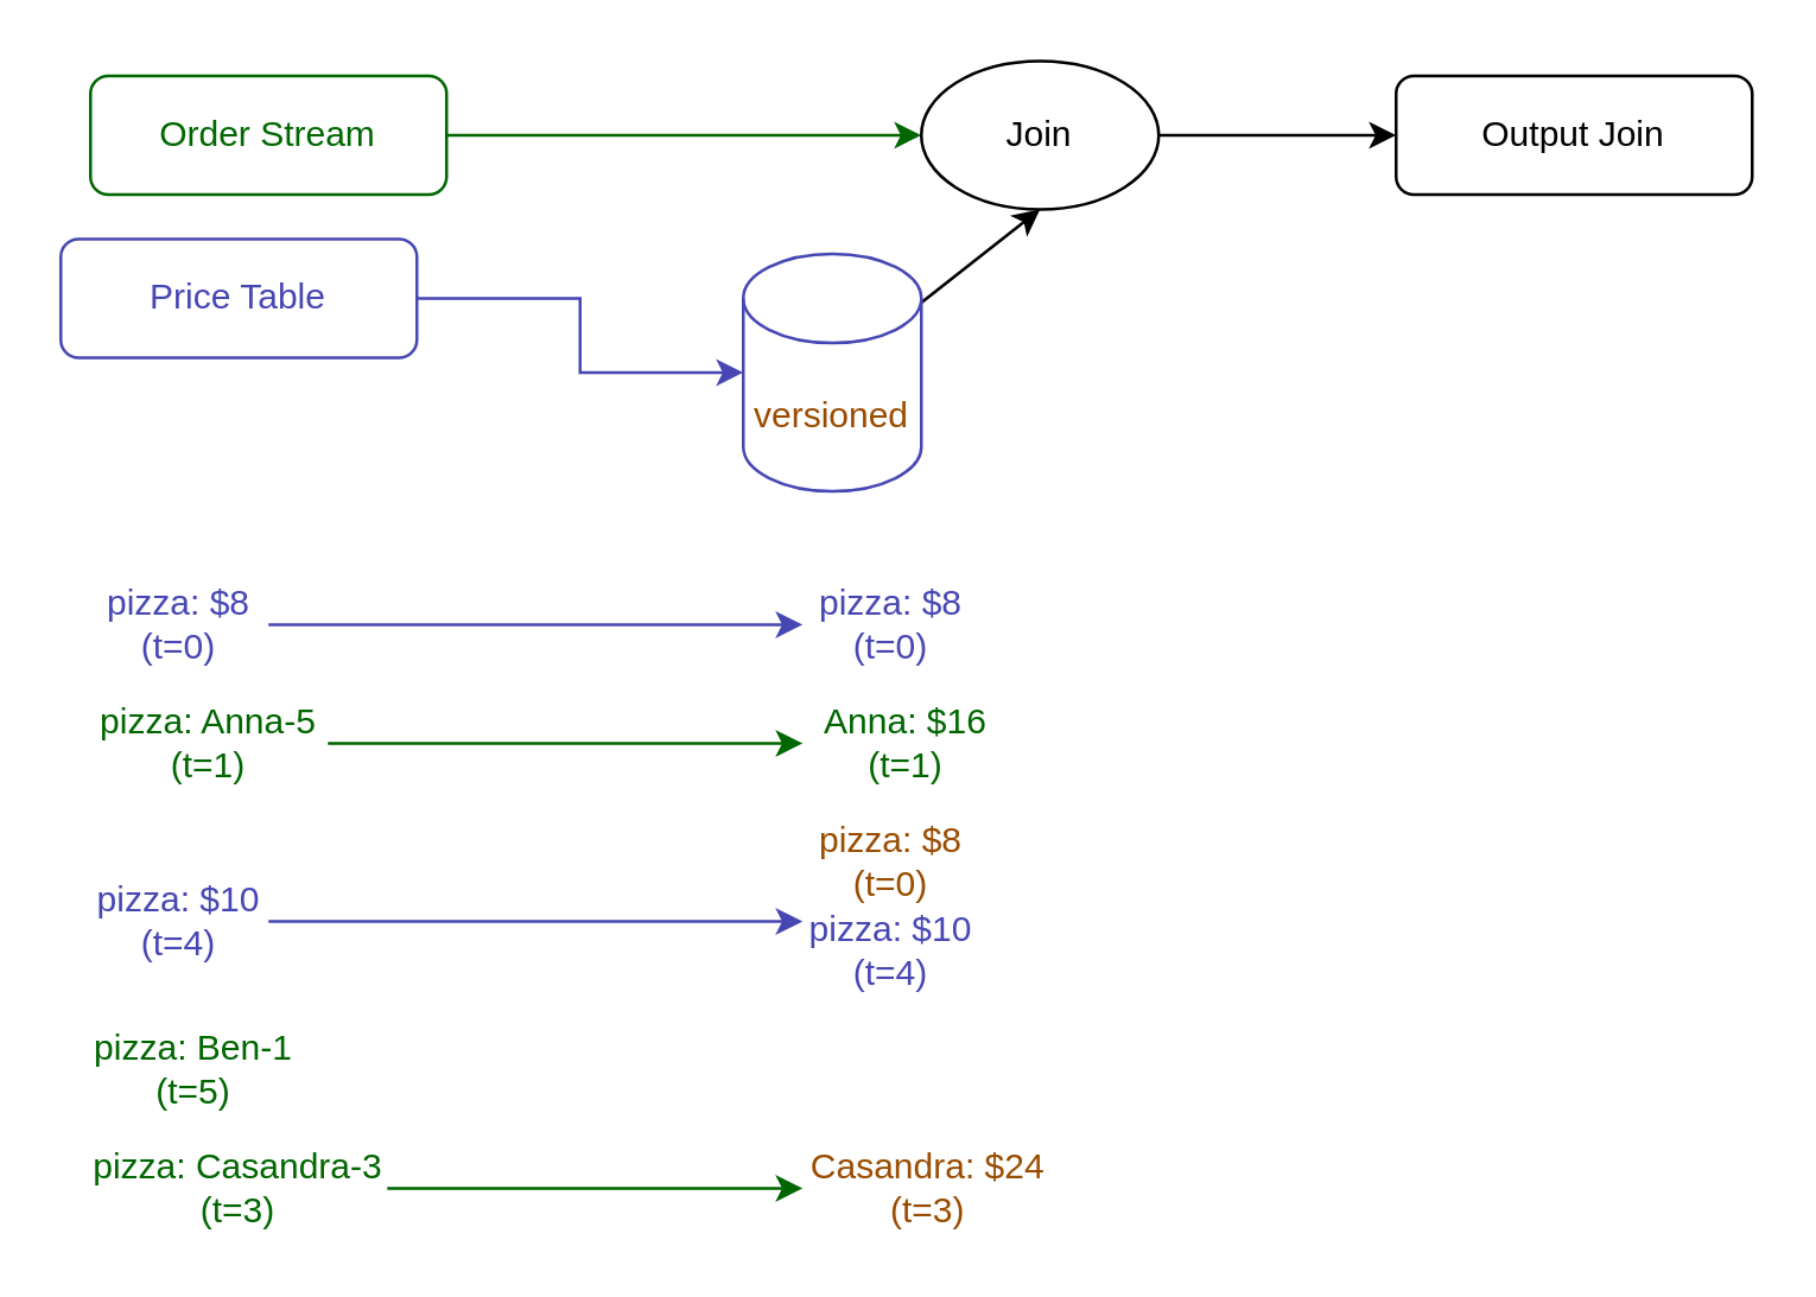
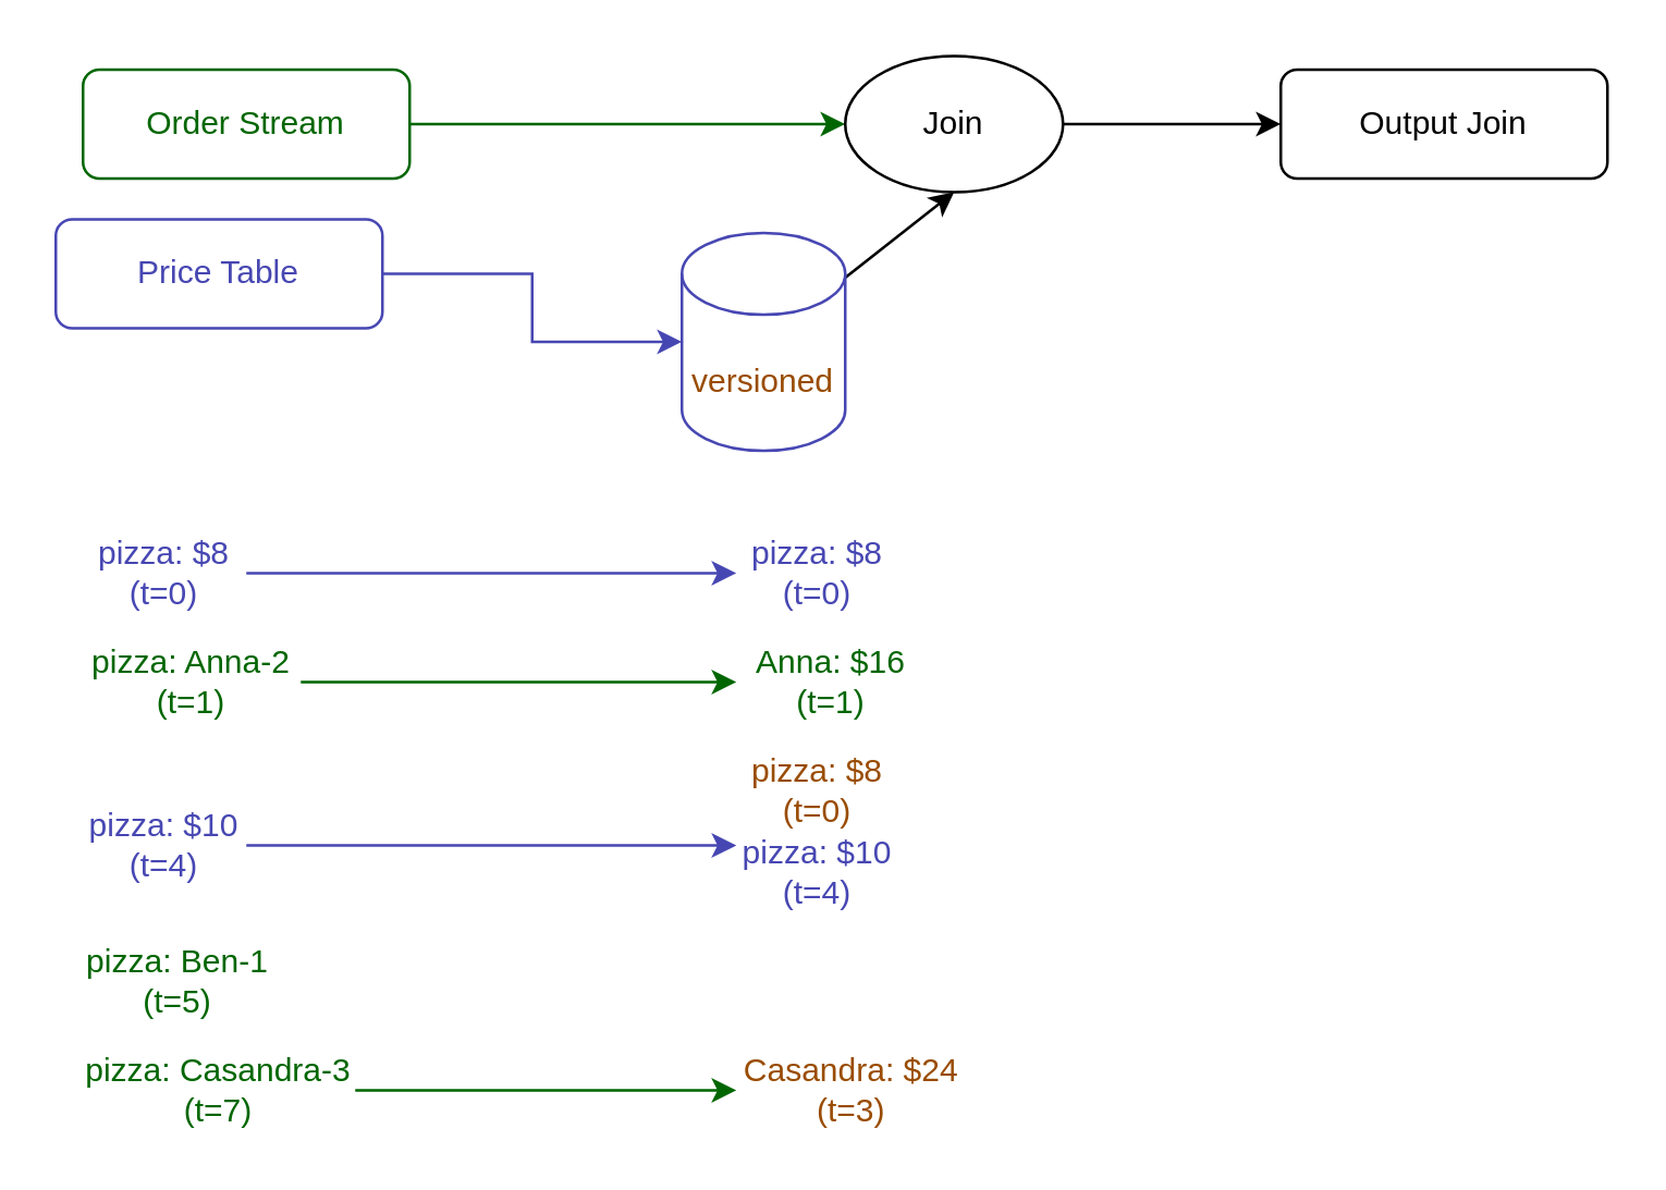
  <mxCell id="0" />
  <mxCell id="1" parent="0" />
  <mxCell id="2" style="edgeStyle=orthogonalEdgeStyle;rounded=0;orthogonalLoop=1;jettySize=auto;html=1;entryX=0;entryY=0.5;entryDx=0;entryDy=0;strokeColor=#006600;" parent="1" source="3" target="5" edge="1"><mxGeometry relative="1" as="geometry" /></mxCell>
  <mxCell id="3" value="&lt;div&gt;Order Stream&lt;/div&gt;" style="rounded=1;whiteSpace=wrap;html=1;strokeColor=#006600;fontColor=#006600;" parent="1" vertex="1"><mxGeometry x="30" y="25" width="120" height="40" as="geometry" /></mxCell>
  <mxCell id="4" style="edgeStyle=orthogonalEdgeStyle;rounded=0;orthogonalLoop=1;jettySize=auto;html=1;entryX=0;entryY=0.5;entryDx=0;entryDy=0;" parent="1" source="5" target="6" edge="1"><mxGeometry relative="1" as="geometry" /></mxCell>
  <mxCell id="5" value="Join" style="ellipse;whiteSpace=wrap;html=1;" parent="1" vertex="1"><mxGeometry x="310" y="20" width="80" height="50" as="geometry" /></mxCell>
  <mxCell id="6" value="Output Join" style="rounded=1;whiteSpace=wrap;html=1;" parent="1" vertex="1"><mxGeometry x="470" y="25" width="120" height="40" as="geometry" /></mxCell>
  <mxCell id="7" style="edgeStyle=orthogonalEdgeStyle;rounded=0;orthogonalLoop=1;jettySize=auto;html=1;strokeColor=#4747B3;" parent="1" source="8" target="10" edge="1"><mxGeometry relative="1" as="geometry" /></mxCell>
  <mxCell id="8" value="Price Table" style="rounded=1;whiteSpace=wrap;html=1;strokeColor=#4747B3;fontColor=#4747B3;" parent="1" vertex="1"><mxGeometry x="20" y="80" width="120" height="40" as="geometry" /></mxCell>
  <mxCell id="9" style="rounded=0;orthogonalLoop=1;jettySize=auto;html=1;entryX=0.5;entryY=1;entryDx=0;entryDy=0;" parent="1" source="10" target="5" edge="1"><mxGeometry relative="1" as="geometry"><mxPoint x="350" y="75" as="targetPoint" /></mxGeometry></mxCell>
  <mxCell id="10" value="" style="shape=cylinder3;whiteSpace=wrap;html=1;boundedLbl=1;backgroundOutline=1;size=15;strokeColor=#4747B3;" parent="1" vertex="1"><mxGeometry x="250" y="85" width="60" height="80" as="geometry" /></mxCell>
  <mxCell id="11" style="edgeStyle=orthogonalEdgeStyle;rounded=0;orthogonalLoop=1;jettySize=auto;html=1;entryX=0;entryY=0.5;entryDx=0;entryDy=0;fontColor=#4747B3;strokeColor=#4747B3;" parent="1" source="12" target="13" edge="1"><mxGeometry relative="1" as="geometry" /></mxCell>
  <mxCell id="12" value="pizza: $8&lt;div&gt;(t=0)&lt;/div&gt;" style="text;html=1;align=center;verticalAlign=middle;whiteSpace=wrap;rounded=0;fontColor=#4747B3;" parent="1" vertex="1"><mxGeometry x="30" y="195" width="60" height="30" as="geometry" /></mxCell>
  <mxCell id="13" value="pizza: $8&lt;div&gt;(t=0)&lt;/div&gt;" style="text;html=1;align=center;verticalAlign=middle;whiteSpace=wrap;rounded=0;fontColor=#4747B3;" parent="1" vertex="1"><mxGeometry x="270" y="195" width="60" height="30" as="geometry" /></mxCell>
  <mxCell id="14" style="edgeStyle=orthogonalEdgeStyle;rounded=0;orthogonalLoop=1;jettySize=auto;html=1;entryX=0;entryY=0.5;entryDx=0;entryDy=0;fontColor=#006600;strokeColor=#006600;" parent="1" source="15" target="16" edge="1"><mxGeometry relative="1" as="geometry" /></mxCell>
- <mxCell id="15" value="pizza: Anna-5&lt;div&gt;(t=1)&lt;/div&gt;" style="text;html=1;align=center;verticalAlign=middle;whiteSpace=wrap;rounded=0;fontColor=#006600;" parent="1" vertex="1"><mxGeometry x="30" y="235" width="80" height="30" as="geometry" /></mxCell>
+ <mxCell id="15" value="pizza: Anna-2&lt;div&gt;(t=1)&lt;/div&gt;" style="text;html=1;align=center;verticalAlign=middle;whiteSpace=wrap;rounded=0;fontColor=#006600;" parent="1" vertex="1"><mxGeometry x="30" y="235" width="80" height="30" as="geometry" /></mxCell>
  <mxCell id="16" value="Anna: $16&lt;div&gt;(t=1)&lt;/div&gt;" style="text;html=1;align=center;verticalAlign=middle;whiteSpace=wrap;rounded=0;fontColor=#006600;" parent="1" vertex="1"><mxGeometry x="270" y="235" width="70" height="30" as="geometry" /></mxCell>
  <mxCell id="17" style="edgeStyle=orthogonalEdgeStyle;rounded=0;orthogonalLoop=1;jettySize=auto;html=1;entryX=0;entryY=0.167;entryDx=0;entryDy=0;entryPerimeter=0;fontColor=#4747B3;strokeColor=#4747B3;" edge="1" parent="1" source="18" target="19"><mxGeometry relative="1" as="geometry"><mxPoint x="260" y="310" as="targetPoint" /></mxGeometry></mxCell>
  <mxCell id="18" value="pizza: $10&lt;div&gt;(t=4)&lt;/div&gt;" style="text;html=1;align=center;verticalAlign=middle;whiteSpace=wrap;rounded=0;fontColor=#4747B3;" parent="1" vertex="1"><mxGeometry x="30" y="295" width="60" height="30" as="geometry" /></mxCell>
  <mxCell id="19" value="pizza: $10&lt;div&gt;(t=4)&lt;/div&gt;" style="text;html=1;align=center;verticalAlign=middle;whiteSpace=wrap;rounded=0;fontColor=#4747B3;" parent="1" vertex="1"><mxGeometry x="270" y="305" width="60" height="30" as="geometry" /></mxCell>
  <mxCell id="20" value="pizza: Ben-1&lt;div&gt;(t=5)&lt;/div&gt;" style="text;html=1;align=center;verticalAlign=middle;whiteSpace=wrap;rounded=0;fontColor=#006600;" parent="1" vertex="1"><mxGeometry x="30" y="345" width="70" height="30" as="geometry" /></mxCell>
  <mxCell id="21" style="edgeStyle=orthogonalEdgeStyle;rounded=0;orthogonalLoop=1;jettySize=auto;html=1;entryX=0;entryY=0.5;entryDx=0;entryDy=0;fontColor=#006600;strokeColor=#006600;" parent="1" source="22" target="23" edge="1"><mxGeometry relative="1" as="geometry" /></mxCell>
- <mxCell id="22" value="pizza: Casandra-3&lt;div&gt;(t=3)&lt;/div&gt;" style="text;html=1;align=center;verticalAlign=middle;whiteSpace=wrap;rounded=0;fontColor=#006600;" parent="1" vertex="1"><mxGeometry x="30" y="385" width="100" height="30" as="geometry" /></mxCell>
+ <mxCell id="22" value="pizza: Casandra-3&lt;div&gt;(t=7)&lt;/div&gt;" style="text;html=1;align=center;verticalAlign=middle;whiteSpace=wrap;rounded=0;fontColor=#006600;" parent="1" vertex="1"><mxGeometry x="30" y="385" width="100" height="30" as="geometry" /></mxCell>
  <mxCell id="23" value="Casandra: $24&lt;div&gt;(t=3)&lt;/div&gt;" style="text;html=1;align=center;verticalAlign=middle;whiteSpace=wrap;rounded=0;fontColor=#994C00;strokeColor=none;" parent="1" vertex="1"><mxGeometry x="270" y="385" width="85" height="30" as="geometry" /></mxCell>
  <mxCell id="24" value="versioned" style="text;html=1;align=center;verticalAlign=middle;whiteSpace=wrap;rounded=0;fontColor=#994C00;" vertex="1" parent="1"><mxGeometry x="250" y="125" width="60" height="30" as="geometry" /></mxCell>
  <mxCell id="25" value="pizza: $8&lt;div&gt;(t=0)&lt;/div&gt;" style="text;html=1;align=center;verticalAlign=middle;whiteSpace=wrap;rounded=0;fontColor=#994C00;" vertex="1" parent="1"><mxGeometry x="270" y="275" width="60" height="30" as="geometry" /></mxCell>
